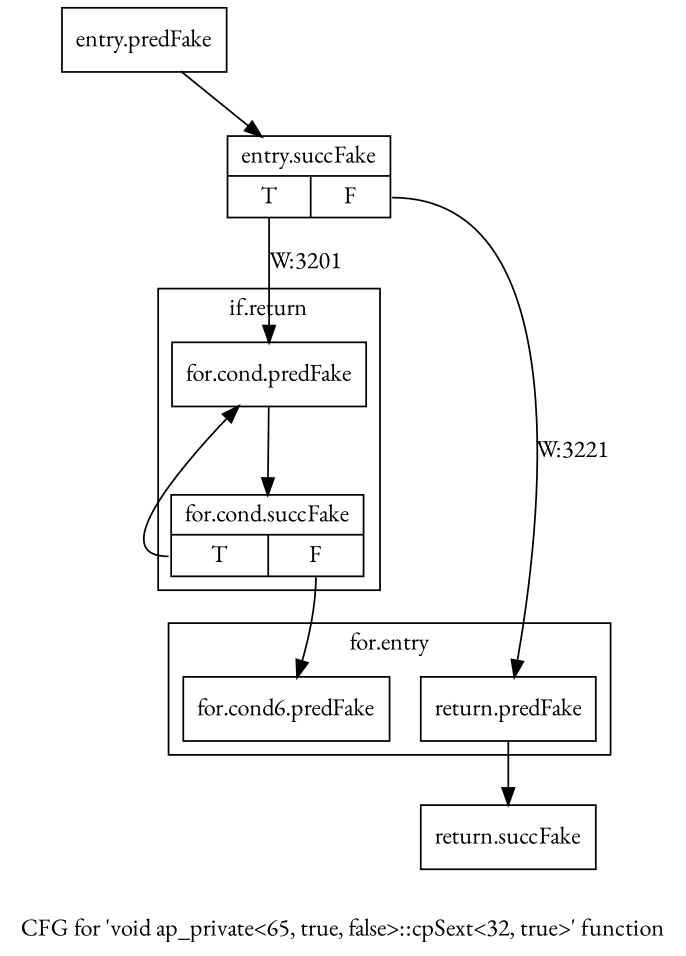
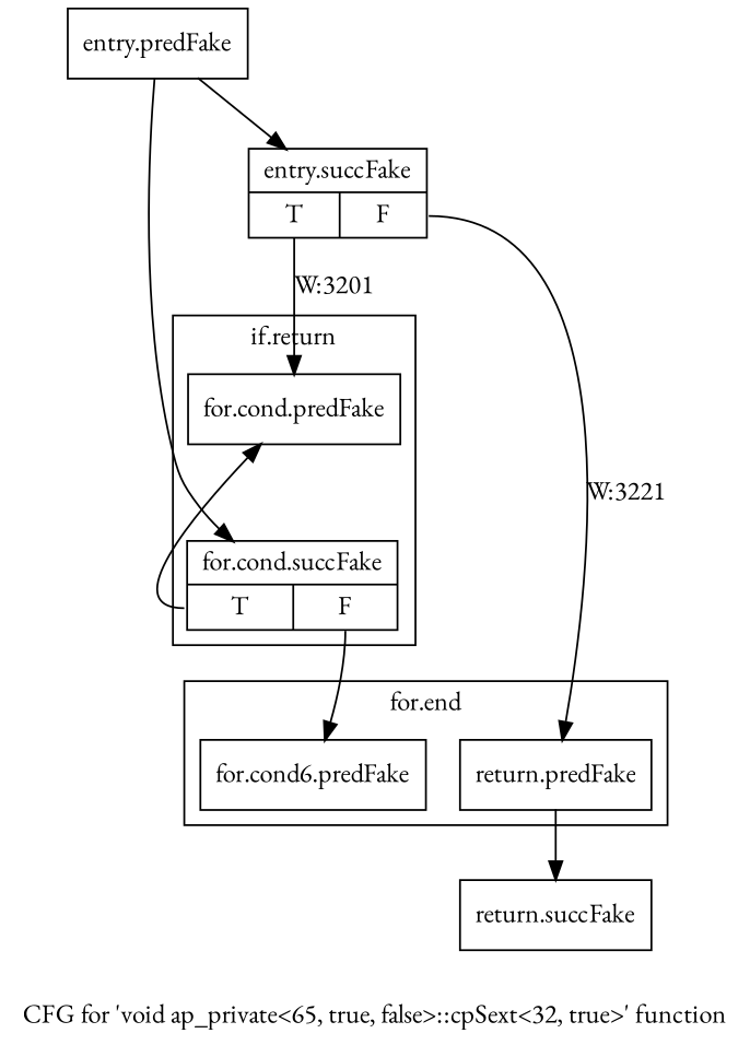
  digraph {
    fontname="EB Garamond"
    label="CFG for 'void ap_private\<65, true, false\>::cpSext\<32, true\>' function"
    node [filename="/tools/Xilinx/Vitis_HLS/2022.1/include/etc/ap_private.h" fontname="EB Garamond" linenumber=5597 shape=record]
    edge [execusionnum=0 filename="/tools/Xilinx/Vitis_HLS/2022.1/include/etc/ap_private.h" fontname="EB Garamond"]
    n1 [label="{return.predFake}"]
    n2 [label="{for.cond6.predFake}" linenumber=5593]
    n3 [label="{for.cond.predFake}" linenumber=5591]
    n4 [label="{for.cond.succFake|{<s0>T|<s1>F}}" linenumber=5591]
    n5 [label="{return.succFake}"]
    n6 [label="{entry.predFake}" filename="" linenumber=""]
    n7 [label="{entry.succFake|{<s0>T|<s1>F}}" linenumber=5567]
    subgraph cluster_1 {
      invocationtime=-1
-     label="for.entry"
+     label="for.end"
      tripcount=0
      n1
      n2
    }
    subgraph cluster_2 {
      invocationtime=1
      label="if.return"
      tripcount=0
      n3
      n4
    }
    n1 -> n5
-   n3 -> n4
+   n6 -> n4
    n4 -> n2 [tailport=s1]
    n4 -> n3 [tailport=s0]
    n6 -> n7 [execusionnum=3200]
    n7 -> n1 [execusionnum=3200 label="W:3221" tailport=s1]
    n7 -> n3 [label="W:3201" tailport=s0]
  }
